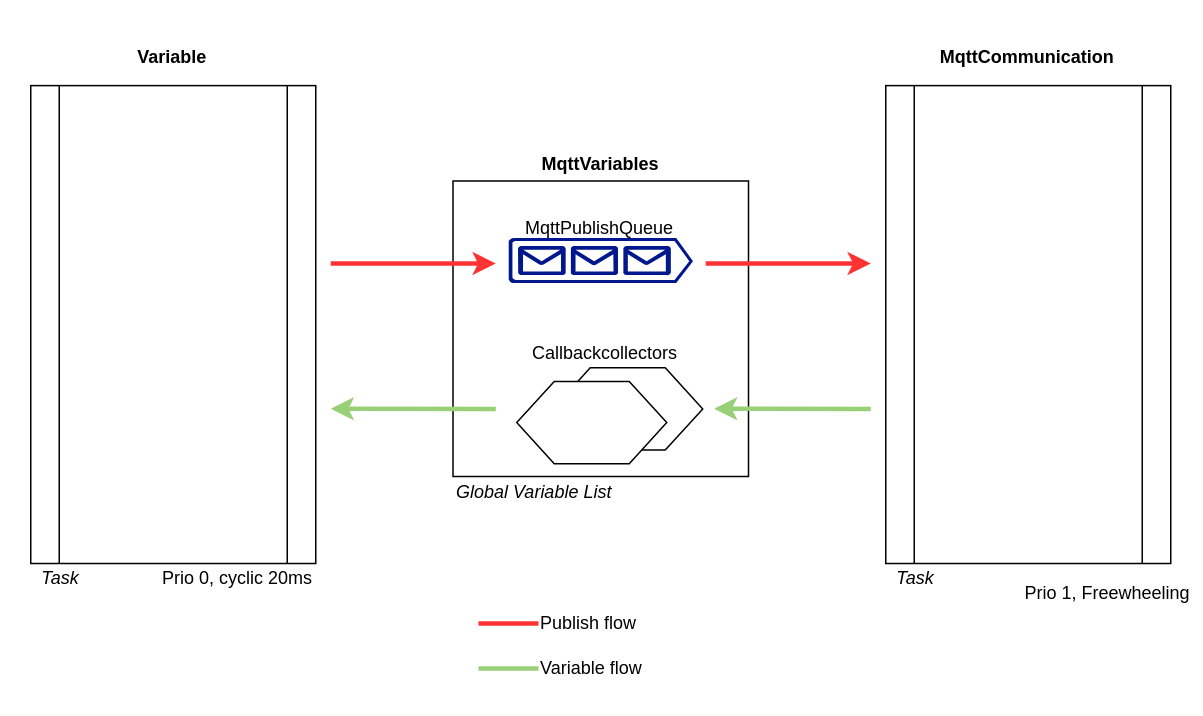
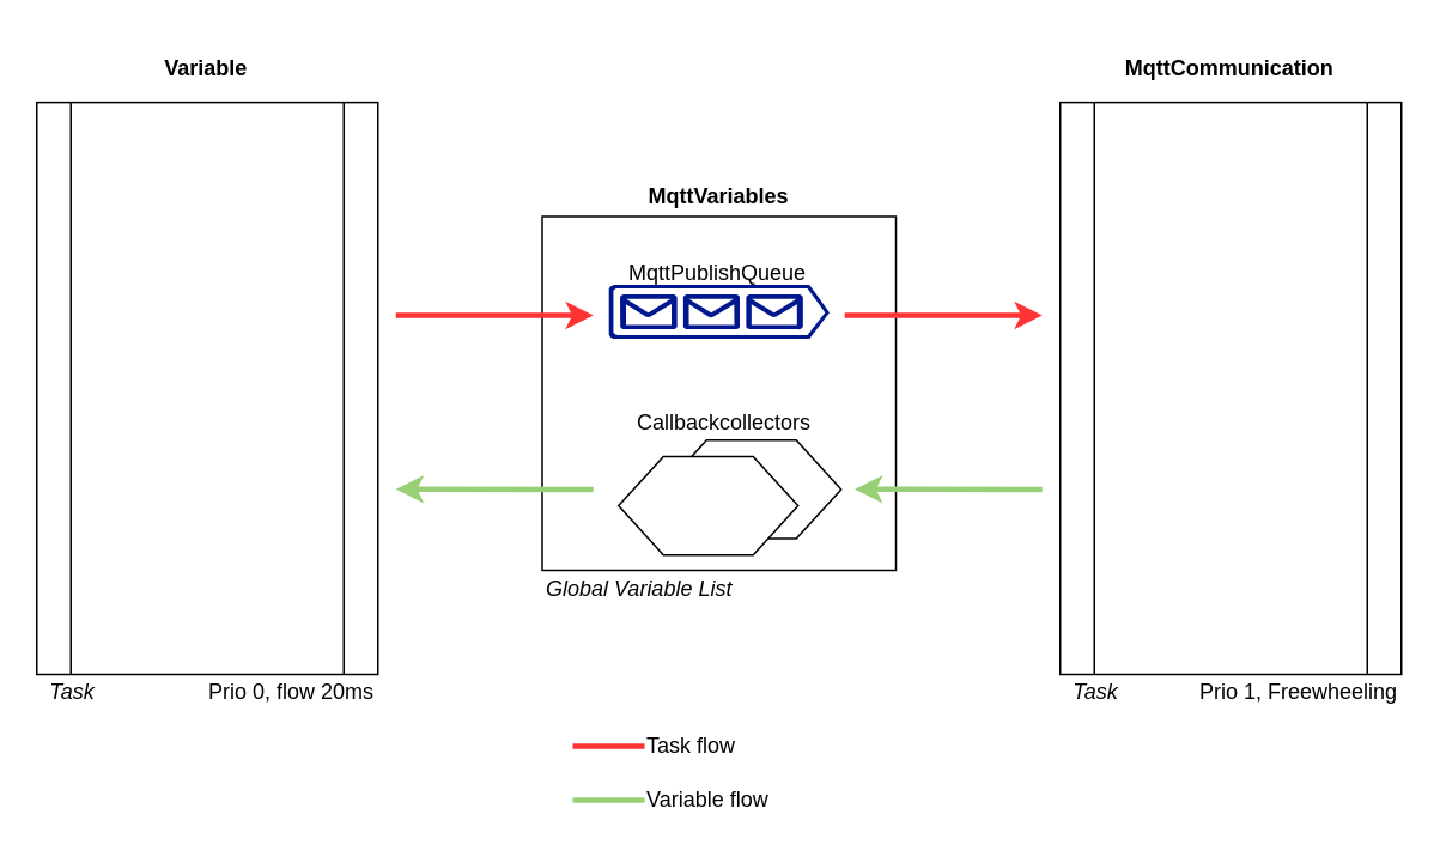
  <mxCell id="0" />
  <mxCell id="1" parent="0" />
  <mxCell id="2" value="" style="group" parent="1" vertex="1" connectable="0"><mxGeometry x="307" y="97" width="200" height="240.5" as="geometry" /></mxCell>
  <mxCell id="3" value="MqttVariables" style="text;html=1;strokeColor=none;fillColor=none;align=center;verticalAlign=middle;whiteSpace=wrap;rounded=0;fontStyle=1" parent="2" vertex="1"><mxGeometry x="70.143" width="45.714" height="23.125" as="geometry" /></mxCell>
  <mxCell id="4" value="" style="group" parent="2" vertex="1" connectable="0"><mxGeometry y="17.5" width="197" height="223" as="geometry" /></mxCell>
  <mxCell id="5" value="" style="group" parent="4" vertex="1" connectable="0"><mxGeometry width="197" height="223" as="geometry" /></mxCell>
  <mxCell id="6" value="" style="group" parent="5" vertex="1" connectable="0"><mxGeometry width="197" height="223" as="geometry" /></mxCell>
  <mxCell id="7" value="" style="whiteSpace=wrap;html=1;aspect=fixed;fillColor=none;" parent="6" vertex="1"><mxGeometry x="-5.5" y="5.5" width="197" height="197" as="geometry" /></mxCell>
  <mxCell id="8" value="" style="pointerEvents=1;shadow=0;dashed=0;html=1;strokeColor=none;labelPosition=center;verticalLabelPosition=bottom;verticalAlign=top;align=center;shape=mxgraph.azure.queue_generic;fillColor=#00188D;direction=east;" parent="6" vertex="1"><mxGeometry x="31.5" y="43.5" width="123" height="30" as="geometry" /></mxCell>
  <mxCell id="9" value="" style="group" parent="6" vertex="1" connectable="0"><mxGeometry x="37" y="130" width="124" height="64" as="geometry" /></mxCell>
  <mxCell id="10" value="" style="shape=hexagon;perimeter=hexagonPerimeter2;whiteSpace=wrap;html=1;fillColor=#ffffff;" parent="9" vertex="1"><mxGeometry x="24" width="100" height="54.857" as="geometry" /></mxCell>
  <mxCell id="11" value="" style="shape=hexagon;perimeter=hexagonPerimeter2;whiteSpace=wrap;html=1;fillColor=#ffffff;" parent="9" vertex="1"><mxGeometry y="9.143" width="100" height="54.857" as="geometry" /></mxCell>
  <mxCell id="12" value="MqttPublishQueue" style="text;html=1;" parent="6" vertex="1"><mxGeometry x="41" y="23.5" width="120" height="30" as="geometry" /></mxCell>
  <mxCell id="13" value="Callbackcollectors&lt;br&gt;" style="text;html=1;strokeColor=none;fillColor=none;align=center;verticalAlign=middle;whiteSpace=wrap;rounded=0;" parent="6" vertex="1"><mxGeometry x="76" y="110.5" width="40" height="20" as="geometry" /></mxCell>
  <mxCell id="14" value="&lt;div style=&quot;text-align: left&quot;&gt;&lt;span&gt;&lt;i&gt;Global Variable List&lt;/i&gt;&lt;/span&gt;&lt;/div&gt;" style="text;html=1;strokeColor=none;fillColor=none;align=left;verticalAlign=middle;whiteSpace=wrap;rounded=0;" vertex="1" parent="6"><mxGeometry x="-5" y="203" width="136" height="20" as="geometry" /></mxCell>
  <mxCell id="15" value="" style="group" parent="1" vertex="1" connectable="0"><mxGeometry x="590" y="20" width="190" height="355" as="geometry" /></mxCell>
  <mxCell id="16" value="" style="shape=process;whiteSpace=wrap;html=1;backgroundOutline=1;" parent="15" vertex="1"><mxGeometry y="36.41" width="190" height="318.59" as="geometry" /></mxCell>
  <mxCell id="17" value="MqttCommunication" style="text;html=1;strokeColor=none;fillColor=none;align=center;verticalAlign=middle;whiteSpace=wrap;rounded=0;fontStyle=1" parent="15" vertex="1"><mxGeometry x="63.333" width="63.333" height="36.41" as="geometry" /></mxCell>
- <mxCell id="18" value="Prio 1, Freewheeling" style="text;html=1;strokeColor=none;fillColor=none;align=right;verticalAlign=middle;whiteSpace=wrap;rounded=0;" parent="1" vertex="1"><mxGeometry x="655" y="385" width="140" height="20" as="geometry" /></mxCell>
+ <mxCell id="18" value="Prio 1, Freewheeling" style="text;html=1;strokeColor=none;fillColor=none;align=right;verticalAlign=middle;whiteSpace=wrap;rounded=0;" parent="1" vertex="1"><mxGeometry x="640" y="375" width="140" height="20" as="geometry" /></mxCell>
  <mxCell id="19" value="&lt;div style=&quot;text-align: left&quot;&gt;&lt;span&gt;&lt;i&gt;Task&lt;/i&gt;&lt;/span&gt;&lt;/div&gt;" style="text;html=1;strokeColor=none;fillColor=none;align=center;verticalAlign=middle;whiteSpace=wrap;rounded=0;" vertex="1" parent="1"><mxGeometry x="590" y="375" width="40" height="20" as="geometry" /></mxCell>
  <mxCell id="20" value="" style="group" vertex="1" connectable="0" parent="1"><mxGeometry y="20" width="190" height="375" as="geometry" x="20" /></mxCell>
  <mxCell id="21" value="" style="group" parent="20" vertex="1" connectable="0"><mxGeometry width="190" height="375" as="geometry" /></mxCell>
  <mxCell id="22" value="" style="group" parent="21" vertex="1" connectable="0"><mxGeometry width="190" height="355" as="geometry" /></mxCell>
  <mxCell id="23" value="" style="shape=process;whiteSpace=wrap;html=1;backgroundOutline=1;" parent="22" vertex="1"><mxGeometry y="36.41" width="190" height="318.59" as="geometry" /></mxCell>
  <mxCell id="24" value="Variable" style="text;html=1;strokeColor=none;fillColor=none;align=center;verticalAlign=middle;whiteSpace=wrap;rounded=0;fontStyle=1" parent="22" vertex="1"><mxGeometry x="63.333" width="63.333" height="36.41" as="geometry" /></mxCell>
- <mxCell id="25" value="Prio 0, cyclic 20ms" style="text;html=1;strokeColor=none;fillColor=none;align=right;verticalAlign=middle;whiteSpace=wrap;rounded=0;" parent="21" vertex="1"><mxGeometry x="50" y="355" width="140" height="20" as="geometry" /></mxCell>
+ <mxCell id="25" value="Prio 0, flow 20ms" style="text;html=1;strokeColor=none;fillColor=none;align=right;verticalAlign=middle;whiteSpace=wrap;rounded=0;" parent="21" vertex="1"><mxGeometry x="50" y="355" width="140" height="20" as="geometry" /></mxCell>
  <mxCell id="26" value="&lt;div style=&quot;text-align: left&quot;&gt;&lt;span&gt;&lt;i&gt;Task&lt;/i&gt;&lt;/span&gt;&lt;/div&gt;" style="text;html=1;strokeColor=none;fillColor=none;align=center;verticalAlign=middle;whiteSpace=wrap;rounded=0;" vertex="1" parent="21"><mxGeometry y="355" width="40" height="20" as="geometry" /></mxCell>
  <mxCell id="27" value="" style="endArrow=classic;html=1;fontColor=#000000;strokeColor=#FF3333;strokeWidth=3;" edge="1" parent="1"><mxGeometry width="50" height="50" relative="1" as="geometry"><mxPoint x="220" y="175" as="sourcePoint" /><mxPoint x="330" y="175" as="targetPoint" /></mxGeometry></mxCell>
  <mxCell id="28" value="" style="endArrow=classic;html=1;fontColor=#000000;strokeColor=#FF3333;strokeWidth=3;" edge="1" parent="1"><mxGeometry width="50" height="50" relative="1" as="geometry"><mxPoint x="470" y="175" as="sourcePoint" /><mxPoint x="580" y="175" as="targetPoint" /></mxGeometry></mxCell>
  <mxCell id="29" value="" style="endArrow=classic;html=1;fontColor=#000000;strokeColor=#97D077;strokeWidth=3;" edge="1" parent="1"><mxGeometry width="50" height="50" relative="1" as="geometry"><mxPoint x="580" y="272" as="sourcePoint" /><mxPoint x="475.564" y="271.786" as="targetPoint" /></mxGeometry></mxCell>
  <mxCell id="30" value="" style="endArrow=classic;html=1;fontColor=#000000;strokeColor=#97D077;strokeWidth=3;" edge="1" parent="1"><mxGeometry width="50" height="50" relative="1" as="geometry"><mxPoint x="330" y="272" as="sourcePoint" /><mxPoint x="220" y="271.786" as="targetPoint" /></mxGeometry></mxCell>
  <mxCell id="31" value="" style="endArrow=none;html=1;strokeColor=#FF3333;strokeWidth=3;fontColor=#000000;" edge="1" parent="1"><mxGeometry width="50" height="50" relative="1" as="geometry"><mxPoint x="318.5" y="415" as="sourcePoint" /><mxPoint x="358.5" y="415" as="targetPoint" /><Array as="points"><mxPoint x="340" y="415" /></Array></mxGeometry></mxCell>
  <mxCell id="32" value="" style="endArrow=none;html=1;strokeColor=#97D077;strokeWidth=3;fontColor=#000000;" edge="1" parent="1"><mxGeometry width="50" height="50" relative="1" as="geometry"><mxPoint x="318.5" y="445" as="sourcePoint" /><mxPoint x="358.5" y="445" as="targetPoint" /><Array as="points"><mxPoint x="340" y="445" /></Array></mxGeometry></mxCell>
  <mxCell id="33" value="Variable flow" style="text;html=1;strokeColor=none;fillColor=none;align=left;verticalAlign=middle;whiteSpace=wrap;rounded=0;fontColor=#000000;" vertex="1" parent="1"><mxGeometry x="358" y="435" width="90" height="20" as="geometry" /></mxCell>
- <mxCell id="34" value="Publish flow" style="text;html=1;strokeColor=none;fillColor=none;align=left;verticalAlign=middle;whiteSpace=wrap;rounded=0;fontColor=#000000;" vertex="1" parent="1"><mxGeometry x="358" y="405" width="90" height="20" as="geometry" /></mxCell>
+ <mxCell id="34" value="Task flow" style="text;html=1;strokeColor=none;fillColor=none;align=left;verticalAlign=middle;whiteSpace=wrap;rounded=0;fontColor=#000000;" vertex="1" parent="1"><mxGeometry x="358" y="405" width="90" height="20" as="geometry" /></mxCell>
